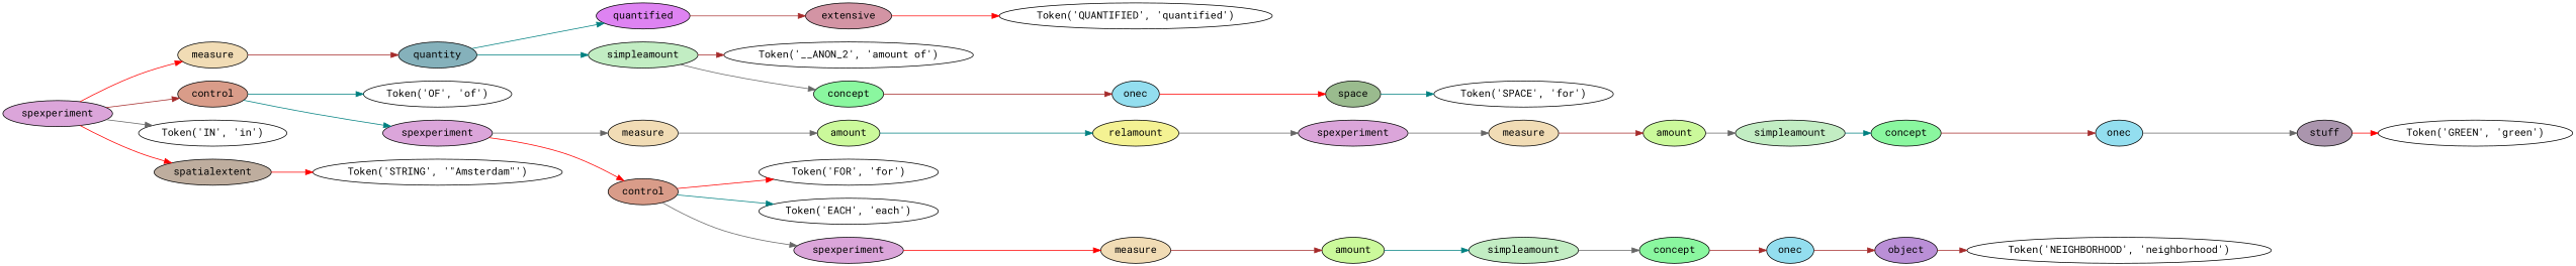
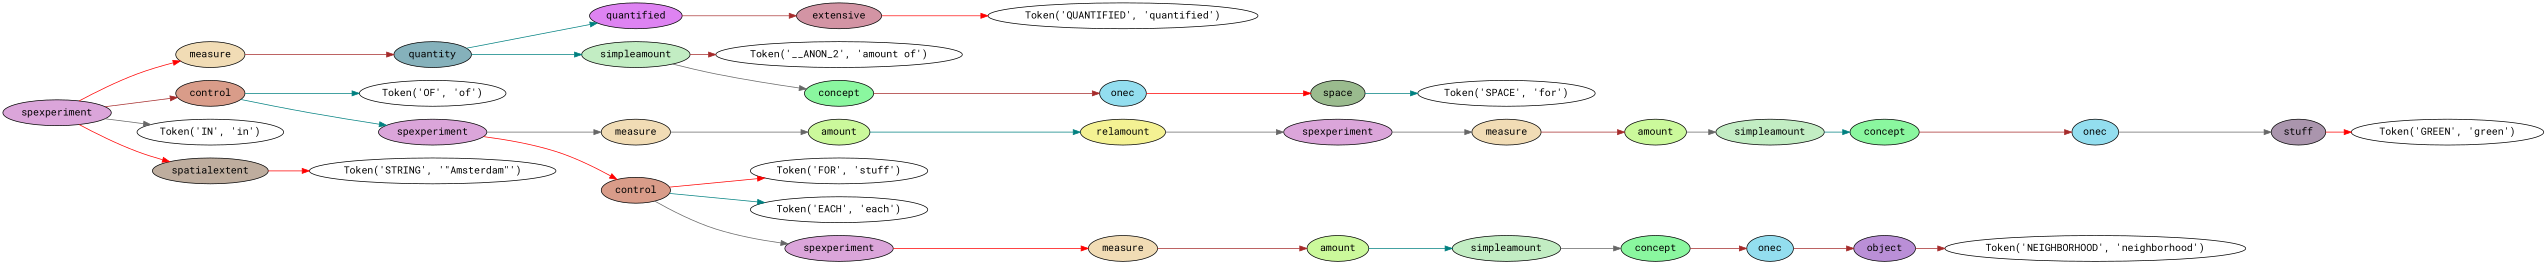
  digraph {
    fontname="Roboto Mono"
    rankdir=LR
    node [fontname="Roboto Mono" style=filled]
    edge [color=brown fontname="Roboto Mono"]
    n1 [label="Token('QUANTIFIED', 'quantified')" style=""]
    n2 [fillcolor="#d394a4" label=extensive]
    n3 [fillcolor="#de83f2" label=quantified]
    n4 [label="Token('__ANON_2', 'amount of')" style=""]
    n5 [label="Token('SPACE', 'for')" style=""]
    n6 [fillcolor="#9abb8e" label=space]
    n7 [fillcolor="#93deef" label=onec]
    n8 [fillcolor="#8af79f" label=concept]
    n9 [fillcolor="#c2edc3" label=simpleamount]
    n10 [fillcolor="#85b1bb" label=quantity]
    n11 [fillcolor="#f1dcb5" label=measure]
    n12 [label="Token('OF', 'of')" style=""]
    n13 [label="Token('GREEN', 'green')" style=""]
    n14 [fillcolor="#aa95ad" label=stuff]
    n15 [fillcolor="#93deef" label=onec]
    n16 [fillcolor="#8af79f" label=concept]
    n17 [fillcolor="#c2edc3" label=simpleamount]
    n18 [fillcolor="#cbf99b" label=amount]
    n19 [fillcolor="#f1dcb5" label=measure]
    n20 [fillcolor="#dba5da" label=spexperiment]
    n21 [fillcolor="#f4f293" label=relamount]
    n22 [fillcolor="#cbf99b" label=amount]
    n23 [fillcolor="#f1dcb5" label=measure]
-   n24 [label="Token('FOR', 'for')" style=""]
+   n24 [label="Token('FOR', 'stuff')" style=""]
    n25 [label="Token('EACH', 'each')" style=""]
    n26 [label="Token('NEIGHBORHOOD', 'neighborhood')" style=""]
    n27 [fillcolor="#ba8fd7" label=object]
    n28 [fillcolor="#93deef" label=onec]
    n29 [fillcolor="#8af79f" label=concept]
    n30 [fillcolor="#c2edc3" label=simpleamount]
    n31 [fillcolor="#cbf99b" label=amount]
    n32 [fillcolor="#f1dcb5" label=measure]
    n33 [fillcolor="#dba5da" label=spexperiment]
    n34 [fillcolor="#d99c89" label=control]
    n35 [fillcolor="#dba5da" label=spexperiment]
    n36 [fillcolor="#d99c89" label=control]
    n37 [label="Token('IN', 'in')" style=""]
    n38 [label="Token('STRING', '\"Amsterdam\"')" style=""]
    n39 [fillcolor="#bead9e" label=spatialextent]
    n40 [fillcolor="#dba5da" label=spexperiment]
    n2 -> n1 [color=red]
    n3 -> n2
    n6 -> n5 [color=teal]
    n7 -> n6 [color=red]
    n8 -> n7
    n9 -> n4
    n9 -> n8 [color=gray40]
    n10 -> n3 [color=teal]
    n10 -> n9 [color=teal]
    n11 -> n10
    n14 -> n13 [color=red]
    n15 -> n14 [color=gray40]
    n16 -> n15
    n17 -> n16 [color=teal]
    n18 -> n17 [color=gray40]
    n19 -> n18
    n20 -> n19 [color=gray40]
    n21 -> n20 [color=gray40]
    n22 -> n21 [color=teal]
    n23 -> n22 [color=gray40]
    n27 -> n26
    n28 -> n27
    n29 -> n28
    n30 -> n29 [color=gray40]
    n31 -> n30 [color=teal]
    n32 -> n31
    n33 -> n32 [color=red]
    n34 -> n24 [color=red]
    n34 -> n25 [color=teal]
    n34 -> n33 [color=gray40]
    n35 -> n23 [color=gray40]
    n35 -> n34 [color=red]
    n36 -> n12 [color=teal]
    n36 -> n35 [color=teal]
    n39 -> n38 [color=red]
    n40 -> n11 [color=red]
    n40 -> n36
    n40 -> n37 [color=gray40]
    n40 -> n39 [color=red]
  }
